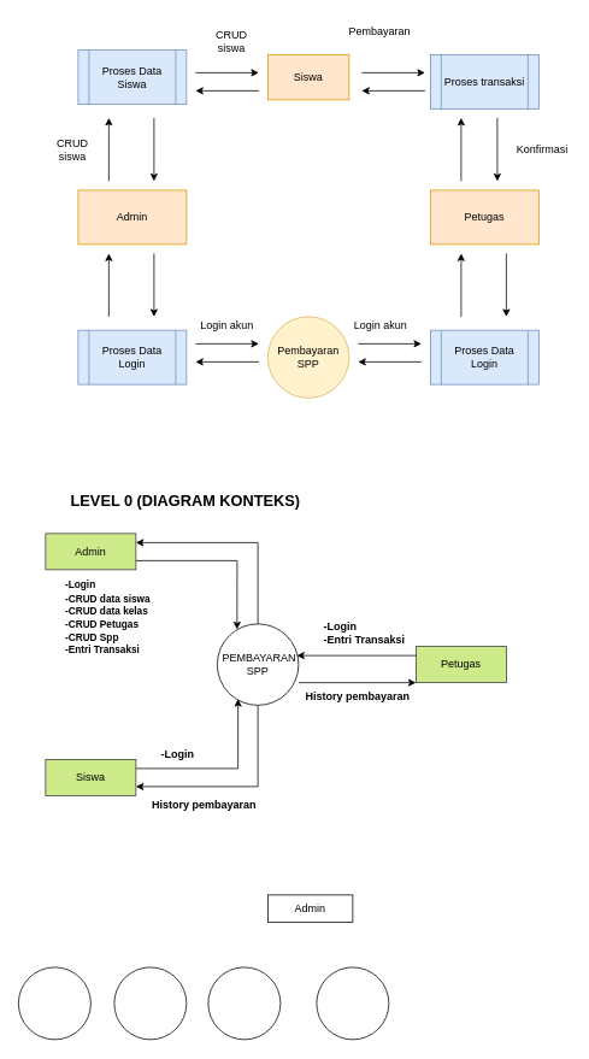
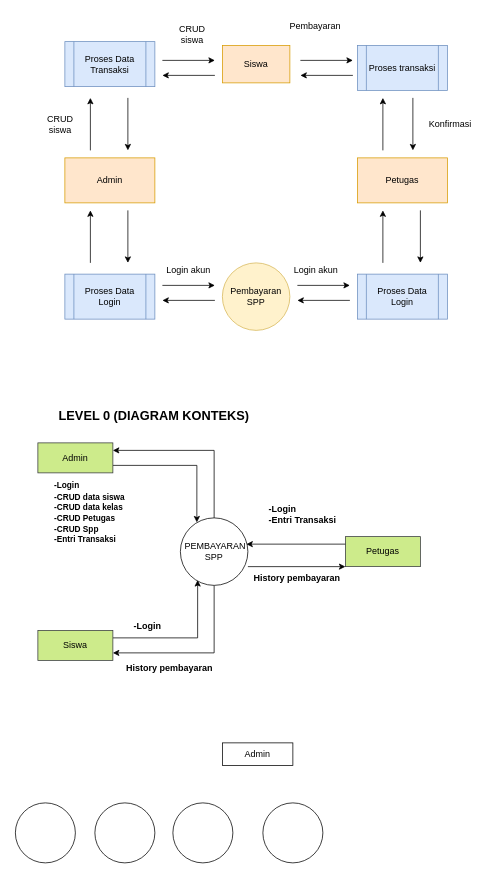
  <mxCell id="0" />
  <mxCell id="1" parent="0" />
  <mxCell id="2" value="Pembayaran&lt;br&gt;SPP" style="ellipse;whiteSpace=wrap;html=1;aspect=fixed;fillColor=#fff2cc;strokeColor=#d6b656;" vertex="1" parent="1"><mxGeometry x="296" y="350" width="90" height="90" as="geometry" /></mxCell>
  <mxCell id="3" value="Proses Data Login" style="shape=process;whiteSpace=wrap;html=1;backgroundOutline=1;fillColor=#dae8fc;strokeColor=#6c8ebf;" vertex="1" parent="1"><mxGeometry x="86" y="365" width="120" height="60" as="geometry" /></mxCell>
  <mxCell id="4" value="Proses Data Login" style="shape=process;whiteSpace=wrap;html=1;backgroundOutline=1;fillColor=#dae8fc;strokeColor=#6c8ebf;" vertex="1" parent="1"><mxGeometry x="476" y="365" width="120" height="60" as="geometry" /></mxCell>
  <mxCell id="5" value="" style="endArrow=classic;html=1;rounded=0;" edge="1" parent="1"><mxGeometry width="50" height="50" relative="1" as="geometry"><mxPoint x="216" y="380" as="sourcePoint" /><mxPoint x="286" y="380" as="targetPoint" /></mxGeometry></mxCell>
  <mxCell id="6" value="" style="endArrow=classic;html=1;rounded=0;" edge="1" parent="1"><mxGeometry width="50" height="50" relative="1" as="geometry"><mxPoint x="286" y="400" as="sourcePoint" /><mxPoint x="216" y="400" as="targetPoint" /></mxGeometry></mxCell>
  <mxCell id="7" value="" style="endArrow=classic;html=1;rounded=0;" edge="1" parent="1"><mxGeometry width="50" height="50" relative="1" as="geometry"><mxPoint x="466" y="400" as="sourcePoint" /><mxPoint x="396" y="400" as="targetPoint" /></mxGeometry></mxCell>
  <mxCell id="8" value="" style="endArrow=classic;html=1;rounded=0;" edge="1" parent="1"><mxGeometry width="50" height="50" relative="1" as="geometry"><mxPoint x="396" y="380" as="sourcePoint" /><mxPoint x="466" y="380" as="targetPoint" /></mxGeometry></mxCell>
  <mxCell id="9" value="Login akun" style="text;html=1;strokeColor=none;fillColor=none;align=center;verticalAlign=middle;whiteSpace=wrap;rounded=0;" vertex="1" parent="1"><mxGeometry x="216" y="355" width="70" height="10" as="geometry" /></mxCell>
  <mxCell id="10" value="Login akun" style="text;html=1;strokeColor=none;fillColor=none;align=center;verticalAlign=middle;whiteSpace=wrap;rounded=0;" vertex="1" parent="1"><mxGeometry x="386" y="355" width="70" height="10" as="geometry" /></mxCell>
  <mxCell id="11" value="Admin" style="rounded=0;whiteSpace=wrap;html=1;fillColor=#ffe6cc;strokeColor=#d79b00;" vertex="1" parent="1"><mxGeometry x="86" y="210" width="120" height="60" as="geometry" /></mxCell>
  <mxCell id="12" value="" style="endArrow=classic;html=1;rounded=0;" edge="1" parent="1"><mxGeometry width="50" height="50" relative="1" as="geometry"><mxPoint x="170" y="280" as="sourcePoint" /><mxPoint x="170" y="350" as="targetPoint" /></mxGeometry></mxCell>
  <mxCell id="13" value="" style="endArrow=classic;html=1;rounded=0;" edge="1" parent="1"><mxGeometry width="50" height="50" relative="1" as="geometry"><mxPoint x="120" y="350" as="sourcePoint" /><mxPoint x="120" y="280" as="targetPoint" /></mxGeometry></mxCell>
  <mxCell id="14" value="Petugas" style="rounded=0;whiteSpace=wrap;html=1;fillColor=#ffe6cc;strokeColor=#d79b00;" vertex="1" parent="1"><mxGeometry x="476" y="210" width="120" height="60" as="geometry" /></mxCell>
- <mxCell id="15" value="Proses Data Siswa" style="shape=process;whiteSpace=wrap;html=1;backgroundOutline=1;fillColor=#dae8fc;strokeColor=#6c8ebf;" vertex="1" parent="1"><mxGeometry x="86" y="55" width="120" height="60" as="geometry" /></mxCell>
+ <mxCell id="15" value="Proses Data Transaksi" style="shape=process;whiteSpace=wrap;html=1;backgroundOutline=1;fillColor=#dae8fc;strokeColor=#6c8ebf;" vertex="1" parent="1"><mxGeometry x="86" y="55" width="120" height="60" as="geometry" /></mxCell>
  <mxCell id="16" value="Proses transaksi" style="shape=process;whiteSpace=wrap;html=1;backgroundOutline=1;fillColor=#dae8fc;strokeColor=#6c8ebf;" vertex="1" parent="1"><mxGeometry x="476" y="60" width="120" height="60" as="geometry" /></mxCell>
  <mxCell id="17" value="" style="endArrow=classic;html=1;rounded=0;" edge="1" parent="1"><mxGeometry width="50" height="50" relative="1" as="geometry"><mxPoint x="170" y="130" as="sourcePoint" /><mxPoint x="170" y="200" as="targetPoint" /></mxGeometry></mxCell>
  <mxCell id="18" value="" style="endArrow=classic;html=1;rounded=0;" edge="1" parent="1"><mxGeometry width="50" height="50" relative="1" as="geometry"><mxPoint x="120" y="200" as="sourcePoint" /><mxPoint x="120" y="130" as="targetPoint" /></mxGeometry></mxCell>
  <mxCell id="19" value="Siswa" style="rounded=0;whiteSpace=wrap;html=1;fillColor=#ffe6cc;strokeColor=#d79b00;" vertex="1" parent="1"><mxGeometry x="296" y="60" width="90" height="50" as="geometry" /></mxCell>
  <mxCell id="20" value="" style="endArrow=classic;html=1;rounded=0;" edge="1" parent="1"><mxGeometry width="50" height="50" relative="1" as="geometry"><mxPoint x="560" y="280" as="sourcePoint" /><mxPoint x="560" y="350" as="targetPoint" /></mxGeometry></mxCell>
  <mxCell id="21" value="" style="endArrow=classic;html=1;rounded=0;" edge="1" parent="1"><mxGeometry width="50" height="50" relative="1" as="geometry"><mxPoint x="510" y="350" as="sourcePoint" /><mxPoint x="510" y="280" as="targetPoint" /></mxGeometry></mxCell>
  <mxCell id="22" value="" style="endArrow=classic;html=1;rounded=0;" edge="1" parent="1"><mxGeometry width="50" height="50" relative="1" as="geometry"><mxPoint x="510" y="200" as="sourcePoint" /><mxPoint x="510" y="130" as="targetPoint" /></mxGeometry></mxCell>
  <mxCell id="23" value="" style="endArrow=classic;html=1;rounded=0;" edge="1" parent="1"><mxGeometry width="50" height="50" relative="1" as="geometry"><mxPoint x="550" y="130" as="sourcePoint" /><mxPoint x="550" y="200" as="targetPoint" /></mxGeometry></mxCell>
  <mxCell id="24" value="" style="endArrow=classic;html=1;rounded=0;" edge="1" parent="1"><mxGeometry width="50" height="50" relative="1" as="geometry"><mxPoint x="286" y="100" as="sourcePoint" /><mxPoint x="216" y="100" as="targetPoint" /></mxGeometry></mxCell>
  <mxCell id="25" value="" style="endArrow=classic;html=1;rounded=0;" edge="1" parent="1"><mxGeometry width="50" height="50" relative="1" as="geometry"><mxPoint x="216" y="80" as="sourcePoint" /><mxPoint x="286" y="80" as="targetPoint" /></mxGeometry></mxCell>
  <mxCell id="26" value="" style="endArrow=classic;html=1;rounded=0;" edge="1" parent="1"><mxGeometry width="50" height="50" relative="1" as="geometry"><mxPoint x="470" y="100" as="sourcePoint" /><mxPoint x="400" y="100" as="targetPoint" /></mxGeometry></mxCell>
  <mxCell id="27" value="" style="endArrow=classic;html=1;rounded=0;" edge="1" parent="1"><mxGeometry width="50" height="50" relative="1" as="geometry"><mxPoint x="400" y="80" as="sourcePoint" /><mxPoint x="470" y="80" as="targetPoint" /></mxGeometry></mxCell>
  <mxCell id="28" value="CRUD siswa" style="text;html=1;strokeColor=none;fillColor=none;align=center;verticalAlign=middle;whiteSpace=wrap;rounded=0;" vertex="1" parent="1"><mxGeometry x="226" y="30" width="60" height="30" as="geometry" /></mxCell>
  <mxCell id="29" value="CRUD siswa" style="text;html=1;strokeColor=none;fillColor=none;align=center;verticalAlign=middle;whiteSpace=wrap;rounded=0;" vertex="1" parent="1"><mxGeometry x="50" y="150" width="60" height="30" as="geometry" /></mxCell>
  <mxCell id="30" value="Pembayaran" style="text;html=1;strokeColor=none;fillColor=none;align=center;verticalAlign=middle;whiteSpace=wrap;rounded=0;" vertex="1" parent="1"><mxGeometry x="390" y="20" width="60" height="30" as="geometry" /></mxCell>
  <mxCell id="31" value="Konfirmasi" style="text;html=1;strokeColor=none;fillColor=none;align=center;verticalAlign=middle;whiteSpace=wrap;rounded=0;" vertex="1" parent="1"><mxGeometry x="570" y="150" width="60" height="30" as="geometry" /></mxCell>
  <mxCell id="32" style="edgeStyle=orthogonalEdgeStyle;rounded=0;orthogonalLoop=1;jettySize=auto;html=1;exitX=1;exitY=0.75;exitDx=0;exitDy=0;entryX=0.244;entryY=0.067;entryDx=0;entryDy=0;entryPerimeter=0;" edge="1" parent="1" source="33" target="39"><mxGeometry relative="1" as="geometry" /></mxCell>
  <mxCell id="33" value="Admin" style="rounded=0;whiteSpace=wrap;html=1;fillColor=#cdeb8b;strokeColor=#36393d;" vertex="1" parent="1"><mxGeometry x="50" y="590" width="100" height="40" as="geometry" /></mxCell>
  <mxCell id="34" value="Petugas" style="rounded=0;whiteSpace=wrap;html=1;fillColor=#cdeb8b;strokeColor=#36393d;" vertex="1" parent="1"><mxGeometry x="460" y="715" width="100" height="40" as="geometry" /></mxCell>
  <mxCell id="35" style="edgeStyle=orthogonalEdgeStyle;rounded=0;orthogonalLoop=1;jettySize=auto;html=1;exitX=1;exitY=0.25;exitDx=0;exitDy=0;entryX=0.256;entryY=0.922;entryDx=0;entryDy=0;entryPerimeter=0;" edge="1" parent="1" source="36" target="39"><mxGeometry relative="1" as="geometry" /></mxCell>
  <mxCell id="36" value="Siswa" style="rounded=0;whiteSpace=wrap;html=1;fillColor=#cdeb8b;strokeColor=#36393d;" vertex="1" parent="1"><mxGeometry x="50" y="840" width="100" height="40" as="geometry" /></mxCell>
  <mxCell id="37" style="edgeStyle=orthogonalEdgeStyle;rounded=0;orthogonalLoop=1;jettySize=auto;html=1;exitX=0.5;exitY=1;exitDx=0;exitDy=0;entryX=1;entryY=0.75;entryDx=0;entryDy=0;" edge="1" parent="1" source="39" target="36"><mxGeometry relative="1" as="geometry" /></mxCell>
  <mxCell id="38" style="edgeStyle=orthogonalEdgeStyle;rounded=0;orthogonalLoop=1;jettySize=auto;html=1;exitX=0.5;exitY=0;exitDx=0;exitDy=0;entryX=1;entryY=0.25;entryDx=0;entryDy=0;" edge="1" parent="1" source="39" target="33"><mxGeometry relative="1" as="geometry" /></mxCell>
  <mxCell id="39" value="&amp;nbsp;PEMBAYARAN SPP" style="ellipse;whiteSpace=wrap;html=1;aspect=fixed;" vertex="1" parent="1"><mxGeometry x="240" y="690" width="90" height="90" as="geometry" /></mxCell>
  <mxCell id="40" value="&lt;font style=&quot;font-size: 11px;&quot;&gt;&lt;b&gt;-Login&lt;br&gt;-CRUD data siswa&lt;br&gt;-CRUD data kelas&lt;br&gt;-CRUD Petugas&lt;br&gt;-CRUD Spp&lt;br&gt;-Entri Transaksi&lt;br&gt;&lt;br&gt;&lt;/b&gt;&lt;/font&gt;" style="text;html=1;strokeColor=none;fillColor=none;align=left;verticalAlign=middle;whiteSpace=wrap;rounded=0;" vertex="1" parent="1"><mxGeometry x="70" y="625" width="180" height="130" as="geometry" /></mxCell>
  <mxCell id="41" value="&lt;b&gt;-Login&lt;br&gt;&lt;/b&gt;" style="text;html=1;strokeColor=none;fillColor=none;align=left;verticalAlign=middle;whiteSpace=wrap;rounded=0;" vertex="1" parent="1"><mxGeometry x="176" y="820" width="54" height="30" as="geometry" /></mxCell>
- <mxCell id="42" value="&lt;b&gt;-Login&lt;br&gt;-Entri Transaksi&lt;br&gt;&lt;/b&gt;" style="text;html=1;strokeColor=none;fillColor=none;align=left;verticalAlign=middle;whiteSpace=wrap;rounded=0;" vertex="1" parent="1"><mxGeometry x="356" y="685" width="100" height="30" as="geometry" /></mxCell>
+ <mxCell id="42" value="&lt;b&gt;-Login&lt;br&gt;-Entri Transaksi&lt;br&gt;&lt;/b&gt;" style="text;html=1;strokeColor=none;fillColor=none;align=left;verticalAlign=middle;whiteSpace=wrap;rounded=0;" vertex="1" parent="1"><mxGeometry x="356" y="670" width="100" height="30" as="geometry" /></mxCell>
  <mxCell id="43" value="" style="endArrow=classic;html=1;rounded=0;exitX=0;exitY=0.25;exitDx=0;exitDy=0;entryX=0.978;entryY=0.389;entryDx=0;entryDy=0;entryPerimeter=0;" edge="1" parent="1" source="34" target="39"><mxGeometry width="50" height="50" relative="1" as="geometry"><mxPoint x="310" y="730" as="sourcePoint" /><mxPoint x="360" y="680" as="targetPoint" /></mxGeometry></mxCell>
  <mxCell id="44" value="" style="endArrow=classic;html=1;rounded=0;entryX=0;entryY=1;entryDx=0;entryDy=0;" edge="1" parent="1" target="34"><mxGeometry width="50" height="50" relative="1" as="geometry"><mxPoint x="330" y="755" as="sourcePoint" /><mxPoint x="400" y="730" as="targetPoint" /><Array as="points" /></mxGeometry></mxCell>
  <mxCell id="45" value="&lt;b&gt;History pembayaran&lt;br&gt;&lt;/b&gt;" style="text;html=1;strokeColor=none;fillColor=none;align=left;verticalAlign=middle;whiteSpace=wrap;rounded=0;" vertex="1" parent="1"><mxGeometry x="336" y="755" width="140" height="30" as="geometry" /></mxCell>
  <mxCell id="46" value="&lt;b&gt;History pembayaran&lt;br&gt;&lt;/b&gt;" style="text;html=1;strokeColor=none;fillColor=none;align=left;verticalAlign=middle;whiteSpace=wrap;rounded=0;" vertex="1" parent="1"><mxGeometry x="166" y="880" width="120" height="20" as="geometry" /></mxCell>
  <mxCell id="47" value="&lt;font style=&quot;font-size: 17px;&quot;&gt;&lt;b&gt;LEVEL 0 (DIAGRAM KONTEKS)&lt;/b&gt;&lt;/font&gt;" style="text;html=1;strokeColor=none;fillColor=none;align=center;verticalAlign=middle;whiteSpace=wrap;rounded=0;" vertex="1" parent="1"><mxGeometry x="60" y="540" width="290" height="30" as="geometry" /></mxCell>
  <mxCell id="48" value="Admin" style="rounded=0;whiteSpace=wrap;html=1;" vertex="1" parent="1"><mxGeometry x="296" y="990" width="94" height="30" as="geometry" /></mxCell>
  <mxCell id="49" value="" style="ellipse;whiteSpace=wrap;html=1;aspect=fixed;" vertex="1" parent="1"><mxGeometry x="20" y="1070" width="80" height="80" as="geometry" /></mxCell>
  <mxCell id="50" value="" style="ellipse;whiteSpace=wrap;html=1;aspect=fixed;" vertex="1" parent="1"><mxGeometry x="126" y="1070" width="80" height="80" as="geometry" /></mxCell>
  <mxCell id="51" value="" style="ellipse;whiteSpace=wrap;html=1;aspect=fixed;" vertex="1" parent="1"><mxGeometry x="230" y="1070" width="80" height="80" as="geometry" /></mxCell>
  <mxCell id="52" value="" style="ellipse;whiteSpace=wrap;html=1;aspect=fixed;" vertex="1" parent="1"><mxGeometry x="350" y="1070" width="80" height="80" as="geometry" /></mxCell>
